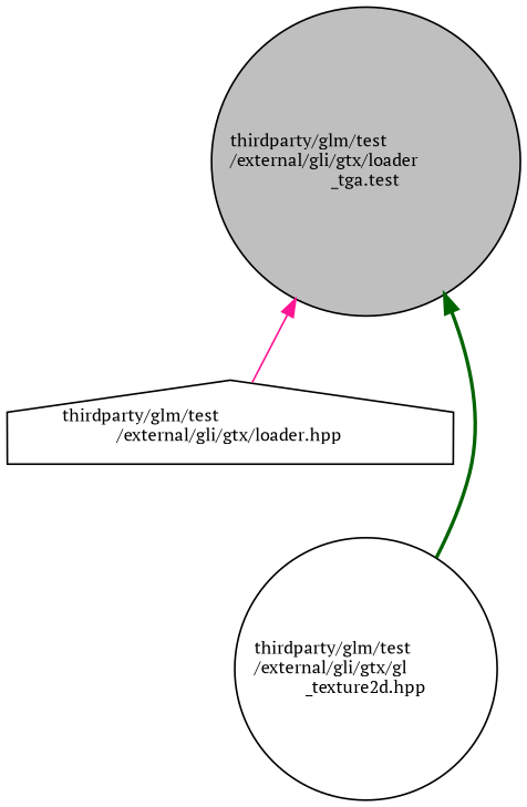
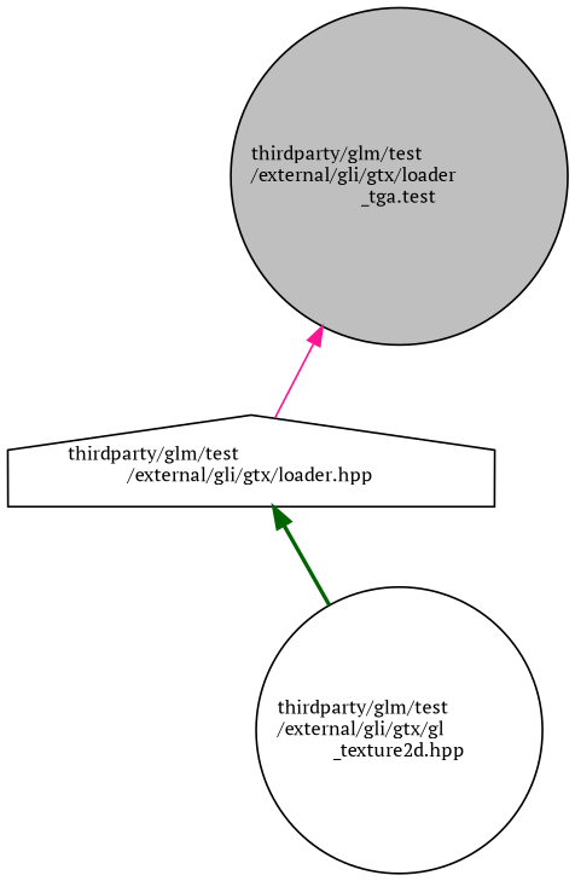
  digraph {
    fontname="PT Serif"
    node [color=black fillcolor=white fontname="PT Serif" fontsize=10 shape=circle style=filled]
    edge [dir=back fontname="PT Serif" fontsize=10 labelfontname=Helvetica labelfontsize=10]
    n1 [fillcolor=grey75 fontcolor=black height=0.2 label="thirdparty/glm/test\l/external/gli/gtx/loader\l_tga.test" width=0.4]
    n2 [height=0.2 label="thirdparty/glm/test\l/external/gli/gtx/loader.hpp" shape=house width=0.4]
    n3 [height=0.2 label="thirdparty/glm/test\l/external/gli/gtx/gl\l_texture2d.hpp" width=0.4]
    n1 -> n2 [color=deeppink style=solid]
-   n1 -> n3 [color=darkgreen style=bold]
+   n2 -> n3 [color=darkgreen style=bold]
  }
